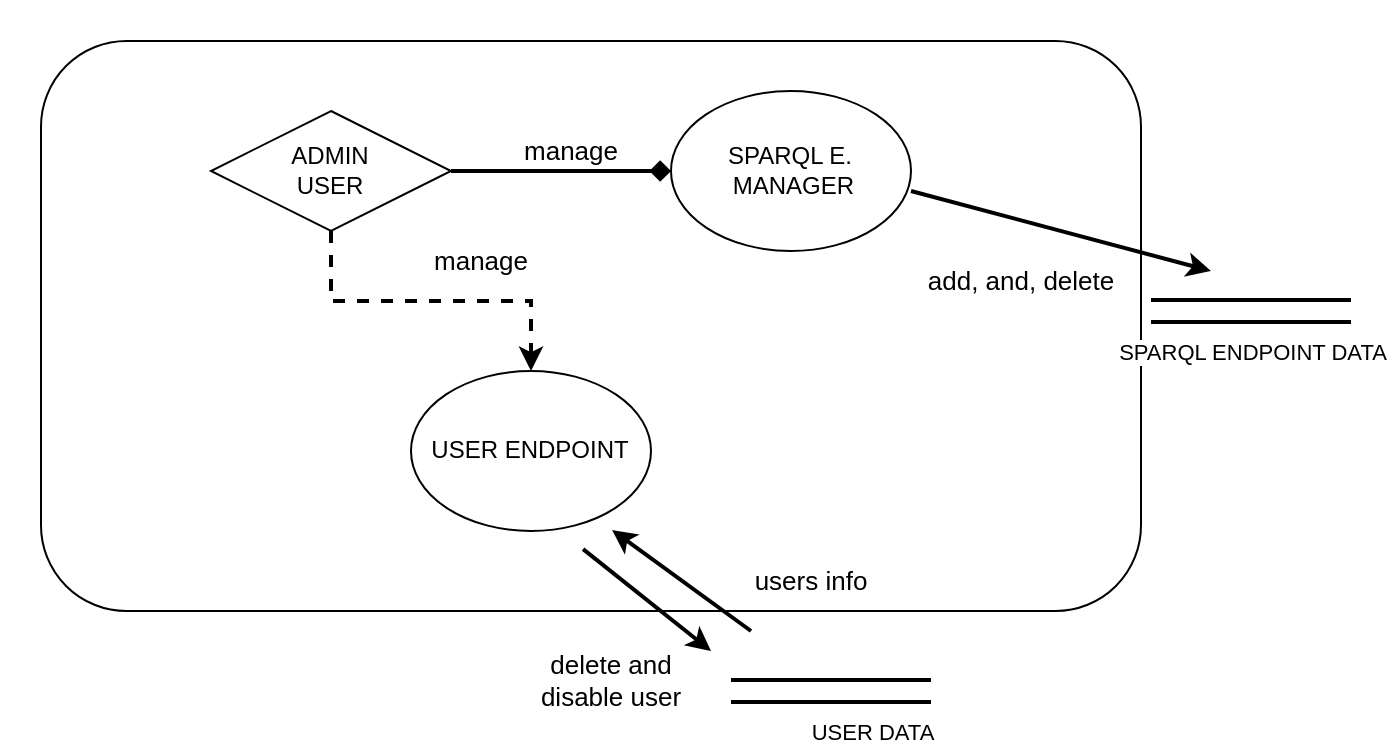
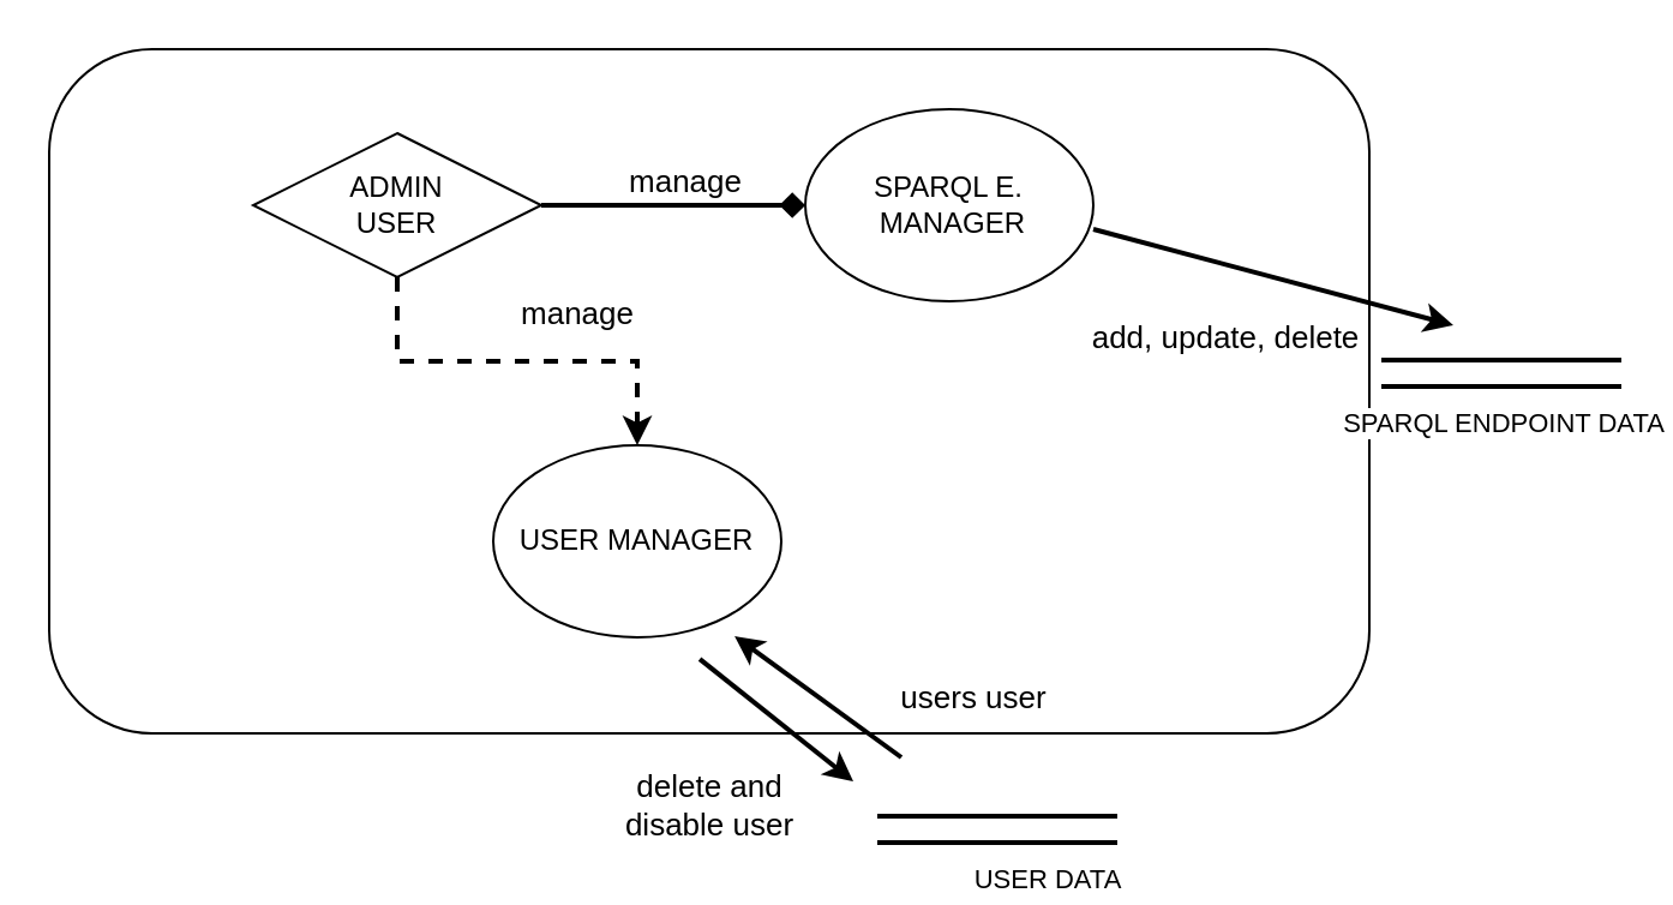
  <mxCell id="0" />
  <mxCell id="1" parent="0" />
  <mxCell id="2" value="&lt;div style=&quot;text-align: justify;&quot;&gt;&lt;br&gt;&lt;/div&gt;" style="rounded=1;whiteSpace=wrap;html=1;align=center;fillColor=none;" vertex="1" parent="1"><mxGeometry x="20" y="20" width="550" height="285" as="geometry" /></mxCell>
  <mxCell id="3" value="" style="edgeStyle=orthogonalEdgeStyle;rounded=0;orthogonalLoop=1;jettySize=auto;html=1;strokeWidth=2;endArrow=diamond;" edge="1" parent="1" source="5" target="6"><mxGeometry relative="1" as="geometry" /></mxCell>
  <mxCell id="4" style="edgeStyle=orthogonalEdgeStyle;rounded=0;orthogonalLoop=1;jettySize=auto;html=1;strokeWidth=2;dashed=1;" edge="1" parent="1" source="5" target="7"><mxGeometry relative="1" as="geometry" /></mxCell>
  <mxCell id="5" value="ADMIN&lt;br&gt;USER" style="rhombus;whiteSpace=wrap;html=1;" vertex="1" parent="1"><mxGeometry x="105" y="55" width="120" height="60" as="geometry" /></mxCell>
  <mxCell id="6" value="SPARQL E.&lt;br&gt;&amp;nbsp;MANAGER" style="ellipse;whiteSpace=wrap;html=1;" vertex="1" parent="1"><mxGeometry x="335" y="45" width="120" height="80" as="geometry" /></mxCell>
- <mxCell id="7" value="USER ENDPOINT" style="ellipse;whiteSpace=wrap;html=1;" vertex="1" parent="1"><mxGeometry x="205" y="185" width="120" height="80" as="geometry" /></mxCell>
+ <mxCell id="7" value="USER MANAGER" style="ellipse;whiteSpace=wrap;html=1;" vertex="1" parent="1"><mxGeometry x="205" y="185" width="120" height="80" as="geometry" /></mxCell>
  <mxCell id="8" value="manage" style="text;html=1;align=center;verticalAlign=middle;resizable=0;points=[];autosize=1;strokeColor=none;fillColor=none;fontSize=13;" vertex="1" parent="1"><mxGeometry x="250" y="60" width="70" height="30" as="geometry" /></mxCell>
  <mxCell id="9" value="manage" style="text;html=1;align=center;verticalAlign=middle;resizable=0;points=[];autosize=1;strokeColor=none;fillColor=none;fontSize=13;" vertex="1" parent="1"><mxGeometry x="205" y="115" width="70" height="30" as="geometry" /></mxCell>
  <mxCell id="10" value="" style="endArrow=classic;html=1;rounded=0;strokeWidth=2;exitX=1;exitY=0.5;exitDx=0;exitDy=0;" edge="1" parent="1"><mxGeometry width="50" height="50" relative="1" as="geometry"><mxPoint x="455" y="95" as="sourcePoint" /><mxPoint x="605" y="135" as="targetPoint" /></mxGeometry></mxCell>
  <mxCell id="11" value="" style="shape=link;html=1;rounded=0;strokeWidth=2;width=10;" edge="1" parent="1"><mxGeometry width="100" relative="1" as="geometry"><mxPoint x="365" y="345" as="sourcePoint" /><mxPoint x="465" y="345" as="targetPoint" /></mxGeometry></mxCell>
  <mxCell id="12" value="USER DATA" style="edgeLabel;html=1;align=center;verticalAlign=middle;resizable=0;points=[];" vertex="1" connectable="0" parent="11"><mxGeometry x="0.4" y="2" relative="1" as="geometry"><mxPoint y="22" as="offset" /></mxGeometry></mxCell>
  <mxCell id="13" value="" style="endArrow=classic;html=1;rounded=0;strokeWidth=2;exitX=0.717;exitY=0.988;exitDx=0;exitDy=0;exitPerimeter=0;" edge="1" parent="1"><mxGeometry width="50" height="50" relative="1" as="geometry"><mxPoint x="291.04" y="274.04" as="sourcePoint" /><mxPoint x="355" y="325" as="targetPoint" /></mxGeometry></mxCell>
  <mxCell id="14" value="" style="endArrow=classic;html=1;rounded=0;strokeWidth=2;" edge="1" parent="1"><mxGeometry width="50" height="50" relative="1" as="geometry"><mxPoint x="375" y="315" as="sourcePoint" /><mxPoint x="305.543" y="264.486" as="targetPoint" /></mxGeometry></mxCell>
- <mxCell id="15" value="add, and, delete" style="text;html=1;align=center;verticalAlign=middle;resizable=0;points=[];autosize=1;strokeColor=none;fillColor=none;fontSize=13;" vertex="1" parent="1"><mxGeometry x="445" y="125" width="130" height="30" as="geometry" /></mxCell>
- <mxCell id="16" value="delete and &lt;br&gt;disable user" style="text;html=1;align=center;verticalAlign=middle;resizable=0;points=[];autosize=1;strokeColor=none;fillColor=none;fontSize=13;" vertex="1" parent="1"><mxGeometry x="260" y="320" width="90" height="40" as="geometry" /></mxCell>
- <mxCell id="17" value="users info" style="text;html=1;align=center;verticalAlign=middle;resizable=0;points=[];autosize=1;strokeColor=none;fillColor=none;fontSize=13;" vertex="1" parent="1"><mxGeometry x="365" y="275" width="80" height="30" as="geometry" /></mxCell>
+ <mxCell id="15" value="add, update, delete" style="text;html=1;align=center;verticalAlign=middle;resizable=0;points=[];autosize=1;strokeColor=none;fillColor=none;fontSize=13;" vertex="1" parent="1"><mxGeometry x="445" y="125" width="130" height="30" as="geometry" /></mxCell>
+ <mxCell id="16" value="delete and &lt;br&gt;disable user" style="text;html=1;align=center;verticalAlign=middle;resizable=0;points=[];autosize=1;strokeColor=none;fillColor=none;fontSize=13;" vertex="1" parent="1"><mxGeometry x="250" y="315" width="90" height="40" as="geometry" /></mxCell>
+ <mxCell id="17" value="users user" style="text;html=1;align=center;verticalAlign=middle;resizable=0;points=[];autosize=1;strokeColor=none;fillColor=none;fontSize=13;" vertex="1" parent="1"><mxGeometry x="365" y="275" width="80" height="30" as="geometry" /></mxCell>
  <mxCell id="18" value="" style="shape=link;html=1;rounded=0;strokeWidth=2;width=10;" edge="1" parent="1"><mxGeometry width="100" relative="1" as="geometry"><mxPoint x="575" y="155" as="sourcePoint" /><mxPoint x="675" y="155" as="targetPoint" /></mxGeometry></mxCell>
  <mxCell id="19" value="SPARQL ENDPOINT DATA" style="edgeLabel;html=1;align=center;verticalAlign=middle;resizable=0;points=[];" vertex="1" connectable="0" parent="18"><mxGeometry x="0.72" y="2" relative="1" as="geometry"><mxPoint x="-36" y="22" as="offset" /></mxGeometry></mxCell>
